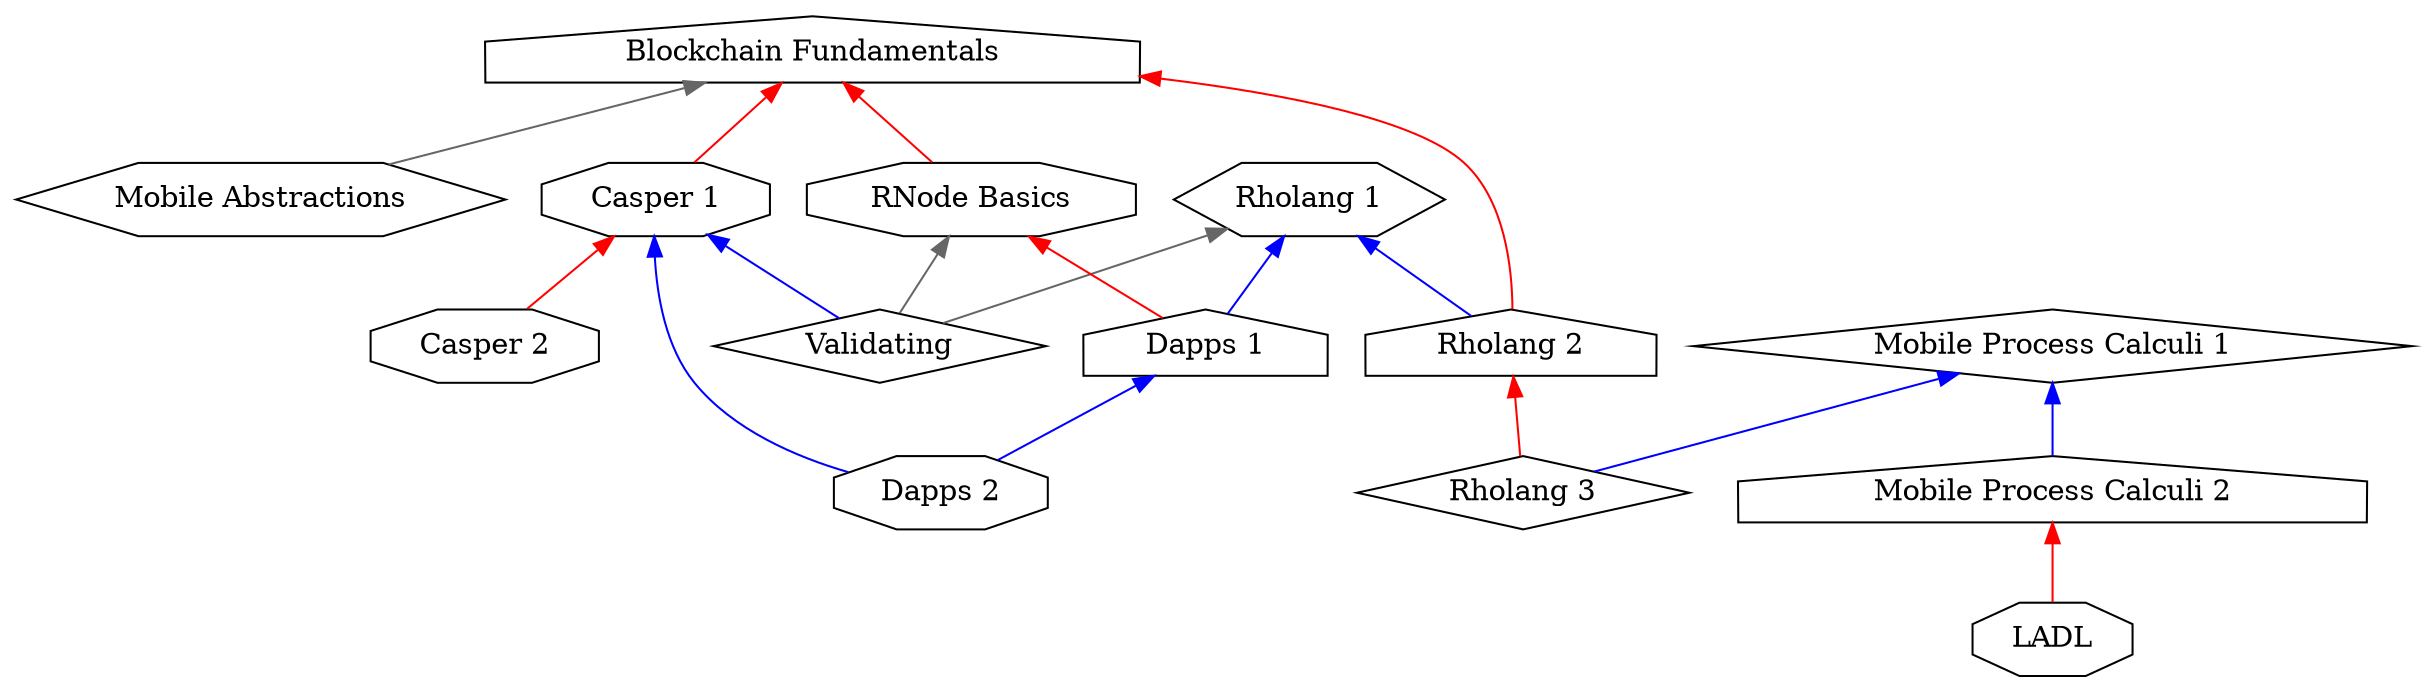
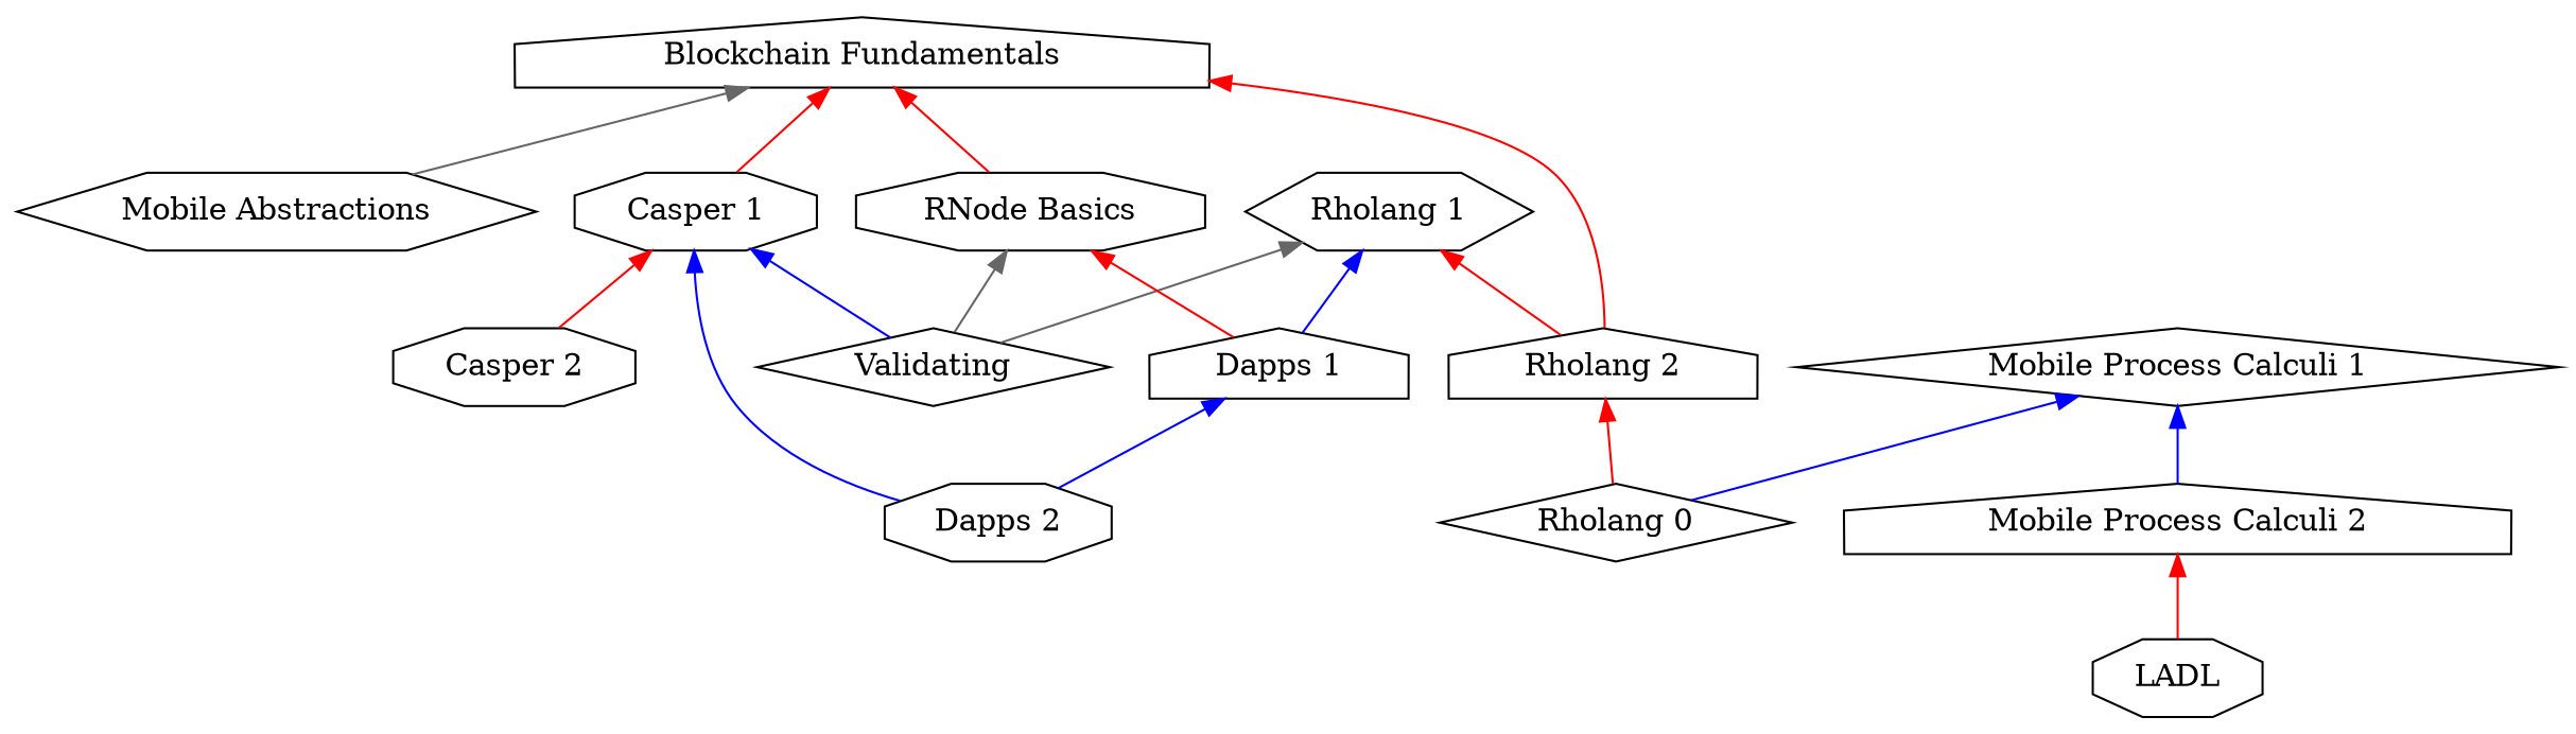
  digraph {
    rankdir=BT
    node [shape=octagon]
    edge [color=red]
    n1 [label="Blockchain Fundamentals" shape=house]
    n2 [label="Mobile Process Calculi 1" shape=diamond]
    n3 [label="Mobile Process Calculi 2" shape=house]
    LADL
    n5 [label="Rholang 1" shape=hexagon]
    n6 [label="Rholang 2" shape=house]
-   n7 [label="Rholang 3" shape=diamond]
+   n7 [label="Rholang 0" shape=diamond]
    n8 [label="RNode Basics"]
    n9 [label=Validating shape=diamond]
    n10 [label="Casper 1"]
    n11 [label="Dapps 1" shape=house]
    n12 [label="Dapps 2"]
    n13 [label="Casper 2"]
    n14 [label="Mobile Abstractions" shape=hexagon]
    n3 -> n2 [color=blue]
    LADL -> n3
    n6 -> n1
-   n6 -> n5 [color=blue]
+   n6 -> n5
    n7 -> n2 [color=blue]
    n7 -> n6
    n8 -> n1
    n9 -> n5 [color=gray40]
    n9 -> n8 [color=gray40]
    n9 -> n10 [color=blue]
    n10 -> n1
    n11 -> n5 [color=blue]
    n11 -> n8
    n12 -> n10 [color=blue]
    n12 -> n11 [color=blue]
    n13 -> n10
    n14 -> n1 [color=gray40]
  }
